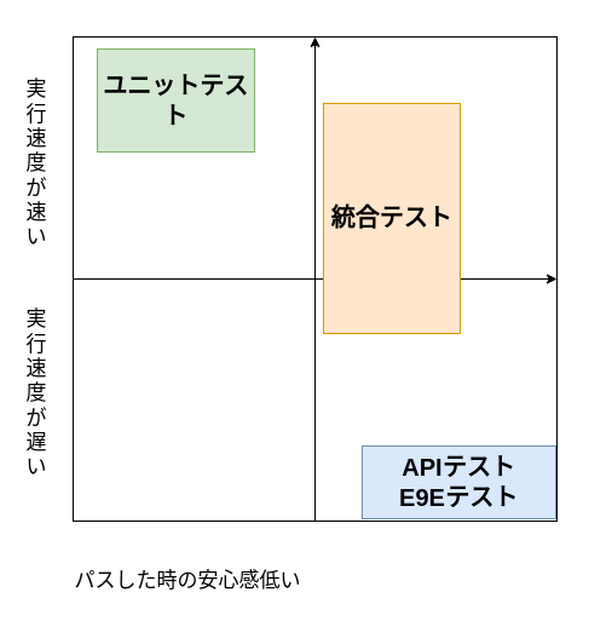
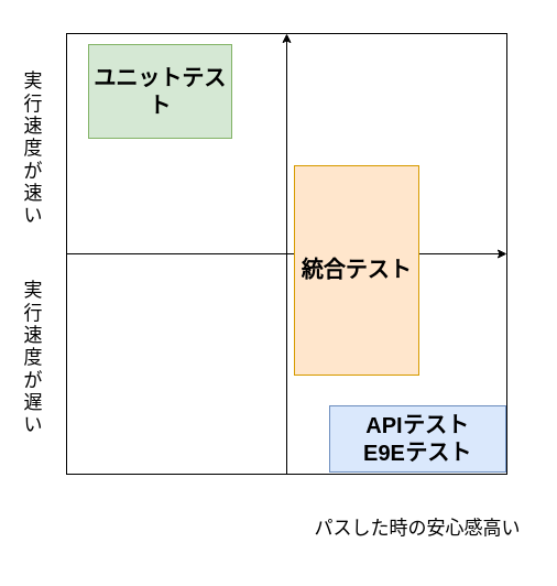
  <mxCell id="0" />
  <mxCell id="1" parent="0" />
  <mxCell id="2" value="" style="whiteSpace=wrap;html=1;aspect=fixed;" parent="1" vertex="1"><mxGeometry x="60" y="30" width="400" height="400" as="geometry" /></mxCell>
  <mxCell id="3" value="" style="endArrow=classic;html=1;entryX=1;entryY=0.5;entryDx=0;entryDy=0;exitX=0;exitY=0.5;exitDx=0;exitDy=0;" parent="1" source="2" target="2" edge="1"><mxGeometry width="50" height="50" relative="1" as="geometry"><mxPoint x="100" y="230" as="sourcePoint" /><mxPoint x="300" y="270" as="targetPoint" /></mxGeometry></mxCell>
  <mxCell id="4" value="" style="endArrow=classic;html=1;exitX=0.5;exitY=1;exitDx=0;exitDy=0;entryX=0.5;entryY=0;entryDx=0;entryDy=0;" parent="1" source="2" target="2" edge="1"><mxGeometry width="50" height="50" relative="1" as="geometry"><mxPoint x="250" y="320" as="sourcePoint" /><mxPoint x="300" y="270" as="targetPoint" /></mxGeometry></mxCell>
+ <mxCell id="5" value="パスした時の安心感高い" style="text;html=1;strokeColor=none;fillColor=none;align=center;verticalAlign=middle;whiteSpace=wrap;rounded=0;fontSize=17;" parent="1" vertex="1"><mxGeometry x="274" y="450" width="210" height="60" as="geometry" /></mxCell>
  <mxCell id="6" value="実行速度が速い" style="text;html=1;strokeColor=none;fillColor=none;align=center;verticalAlign=middle;whiteSpace=wrap;rounded=0;fontSize=17;rotation=0;" parent="1" vertex="1"><mxGeometry x="20" y="20" width="20" height="230" as="geometry" /></mxCell>
- <mxCell id="7" value="パスした時の安心感低い" style="text;html=1;strokeColor=none;fillColor=none;align=center;verticalAlign=middle;whiteSpace=wrap;rounded=0;fontSize=17;" parent="1" vertex="1"><mxGeometry x="50" y="450" width="210" height="60" as="geometry" /></mxCell>
- <mxCell id="8" value="&lt;span style=&quot;font-size: 20px;&quot;&gt;&lt;b&gt;統合テスト&lt;br&gt;&lt;/b&gt;&lt;/span&gt;" style="text;html=1;strokeColor=#d79b00;fillColor=#ffe6cc;align=center;verticalAlign=middle;whiteSpace=wrap;rounded=0;fontSize=17;" parent="1" vertex="1"><mxGeometry x="267" y="85" width="113" height="190" as="geometry" /></mxCell>
+ <mxCell id="8" value="&lt;span style=&quot;font-size: 20px;&quot;&gt;&lt;b&gt;統合テスト&lt;br&gt;&lt;/b&gt;&lt;/span&gt;" style="text;html=1;strokeColor=#d79b00;fillColor=#ffe6cc;align=center;verticalAlign=middle;whiteSpace=wrap;rounded=0;fontSize=17;" parent="1" vertex="1"><mxGeometry x="267" y="150" width="113" height="190" as="geometry" /></mxCell>
  <mxCell id="9" value="&lt;span style=&quot;font-size: 20px;&quot;&gt;&lt;b&gt;ユニットテスト&lt;/b&gt;&lt;/span&gt;" style="text;html=1;strokeColor=#82b366;fillColor=#d5e8d4;align=center;verticalAlign=middle;whiteSpace=wrap;rounded=0;fontSize=17;" parent="1" vertex="1"><mxGeometry x="80" y="40" width="130" height="85" as="geometry" /></mxCell>
  <mxCell id="10" value="実行速度が遅い" style="text;html=1;strokeColor=none;fillColor=none;align=center;verticalAlign=middle;whiteSpace=wrap;rounded=0;fontSize=17;rotation=0;" parent="1" vertex="1"><mxGeometry x="20" y="210" width="20" height="230" as="geometry" /></mxCell>
  <mxCell id="11" value="&lt;span style=&quot;font-size: 20px;&quot;&gt;&lt;b&gt;APIテスト&lt;br&gt;E9Eテスト&lt;br&gt;&lt;/b&gt;&lt;/span&gt;" style="text;html=1;strokeColor=#6c8ebf;fillColor=#dae8fc;align=center;verticalAlign=middle;whiteSpace=wrap;rounded=0;fontSize=17;" parent="1" vertex="1"><mxGeometry x="299" y="368" width="160" height="60" as="geometry" /></mxCell>
